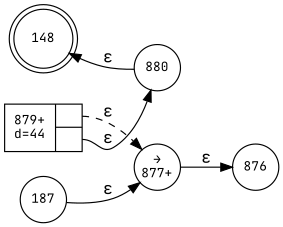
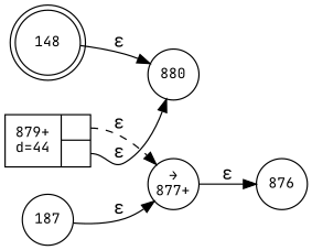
  digraph {
    fontname="JetBrains Mono"
    rankdir=LR
    node [fixedsize=true fontname="JetBrains Mono" fontsize=11 shape=circle peripheries=1]
    edge [fontname="JetBrains Mono"]
    n1 [label=148 shape=doublecircle width=.6 peripheries=""]
    n2 [label=880 width=.55]
    n3 [label=187 width=.55]
    n4 [label="&rarr;\n877+" width=.55]
    n5 [label=876 width=.55]
    n6 [fixedsize=false label="{879+\nd=44|{<p0>|<p1>}}" shape=record]
-   n2 -> n1 [label="&epsilon;"]
+   n1 -> n2 [label="&epsilon;"]
    n3 -> n4 [label="&epsilon;"]
    n4 -> n5 [label="&epsilon;"]
    n6 -> n2 [label="&epsilon;" tailport=p1]
    n6 -> n4 [label="&epsilon;" style=dashed tailport=p0]
  }
